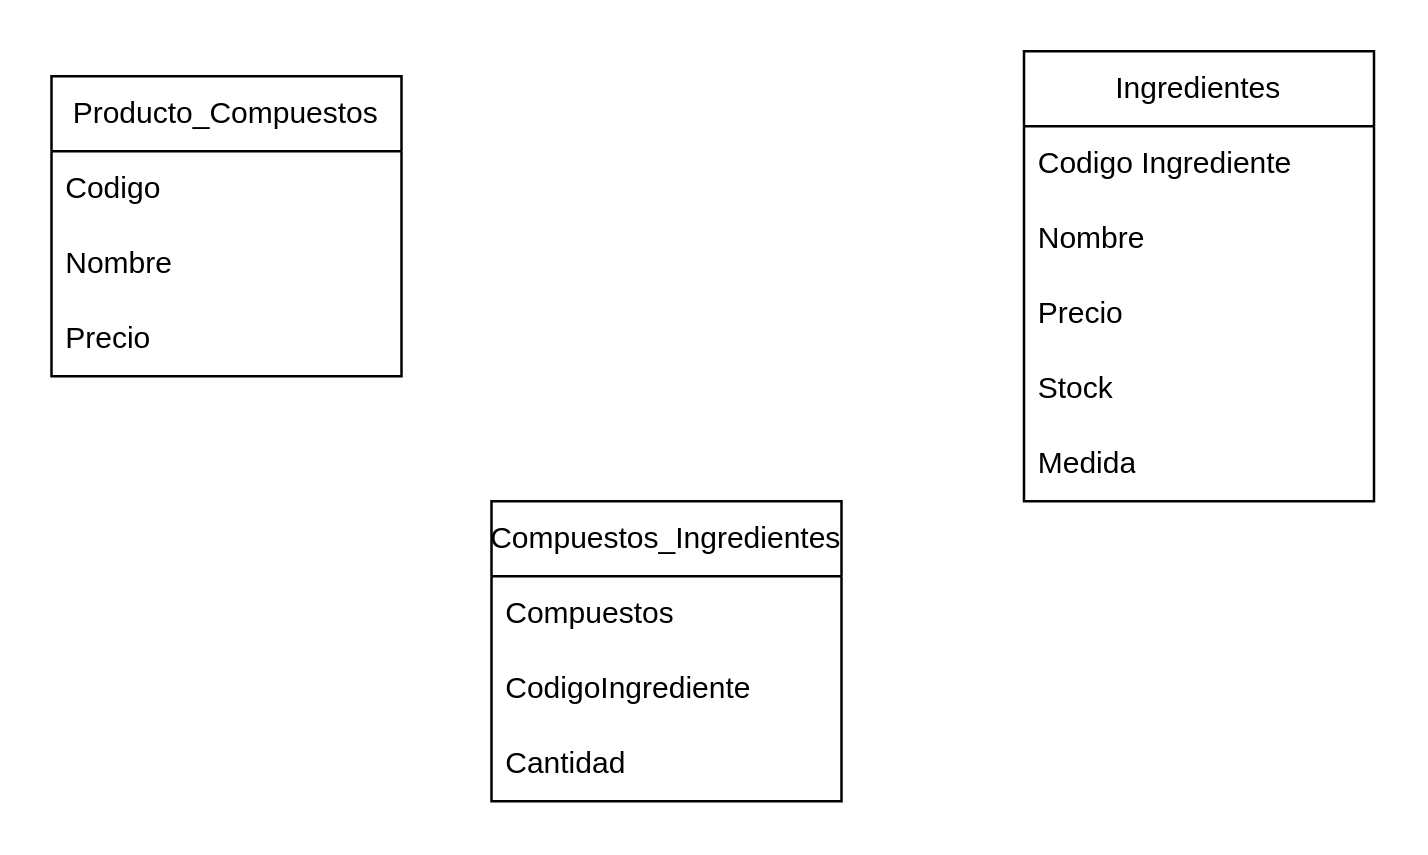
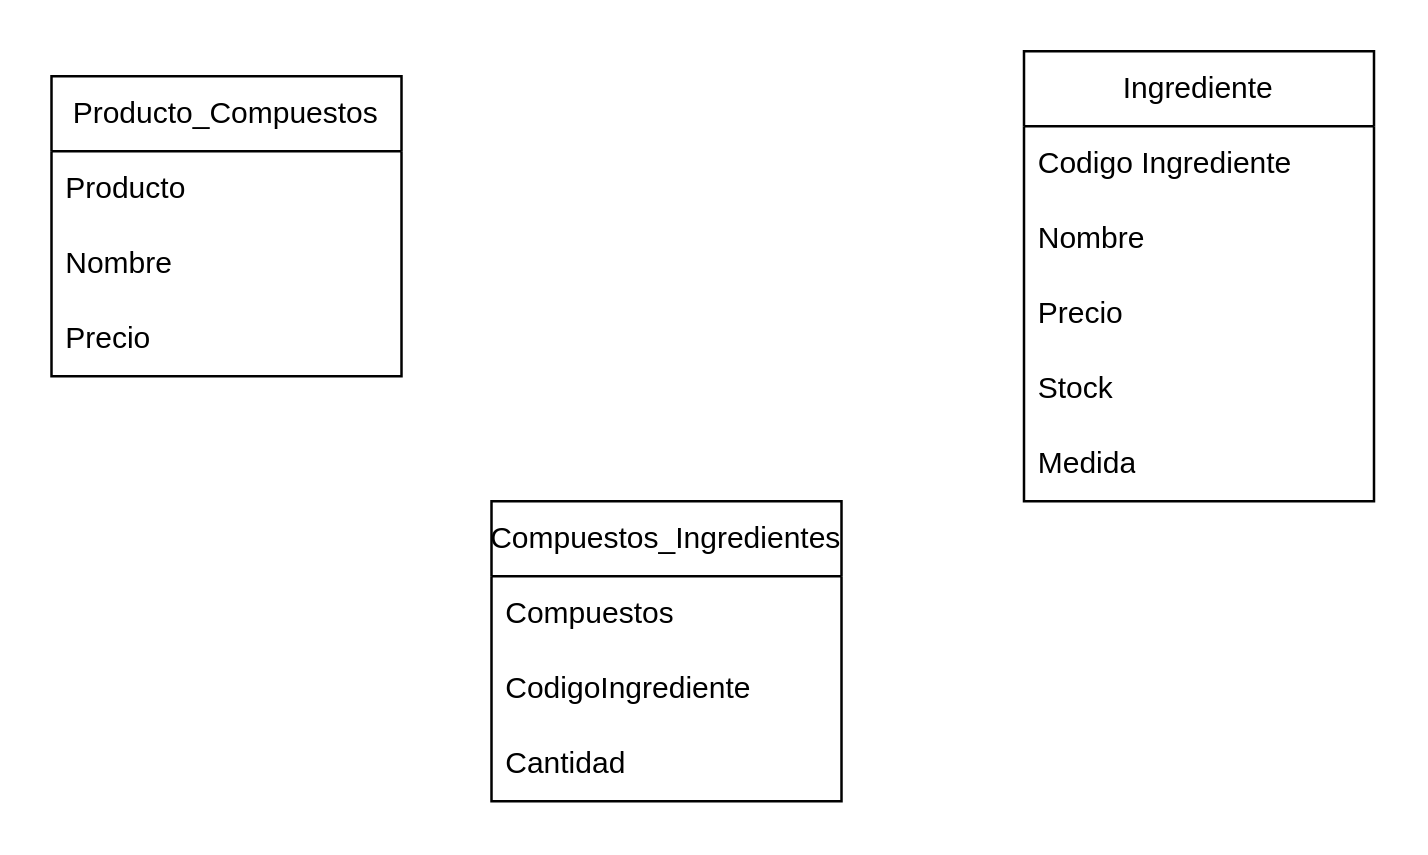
  <mxCell id="0" />
  <mxCell id="1" parent="0" />
  <mxCell id="2" value="Producto_Compuestos" style="swimlane;fontStyle=0;childLayout=stackLayout;horizontal=1;startSize=30;horizontalStack=0;resizeParent=1;resizeParentMax=0;resizeLast=0;collapsible=1;marginBottom=0;whiteSpace=wrap;html=1;" vertex="1" parent="1"><mxGeometry x="20" y="30" width="140" height="120" as="geometry" /></mxCell>
- <mxCell id="3" value="Codigo" style="text;strokeColor=none;fillColor=none;align=left;verticalAlign=middle;spacingLeft=4;spacingRight=4;overflow=hidden;points=[[0,0.5],[1,0.5]];portConstraint=eastwest;rotatable=0;whiteSpace=wrap;html=1;" vertex="1" parent="2"><mxGeometry y="30" width="140" height="30" as="geometry" /></mxCell>
+ <mxCell id="3" value="Producto" style="text;strokeColor=none;fillColor=none;align=left;verticalAlign=middle;spacingLeft=4;spacingRight=4;overflow=hidden;points=[[0,0.5],[1,0.5]];portConstraint=eastwest;rotatable=0;whiteSpace=wrap;html=1;" vertex="1" parent="2"><mxGeometry y="30" width="140" height="30" as="geometry" /></mxCell>
  <mxCell id="4" value="Nombre" style="text;strokeColor=none;fillColor=none;align=left;verticalAlign=middle;spacingLeft=4;spacingRight=4;overflow=hidden;points=[[0,0.5],[1,0.5]];portConstraint=eastwest;rotatable=0;whiteSpace=wrap;html=1;" vertex="1" parent="2"><mxGeometry y="60" width="140" height="30" as="geometry" /></mxCell>
  <mxCell id="5" value="Precio" style="text;strokeColor=none;fillColor=none;align=left;verticalAlign=middle;spacingLeft=4;spacingRight=4;overflow=hidden;points=[[0,0.5],[1,0.5]];portConstraint=eastwest;rotatable=0;whiteSpace=wrap;html=1;" vertex="1" parent="2"><mxGeometry y="90" width="140" height="30" as="geometry" /></mxCell>
- <mxCell id="6" value="Ingredientes" style="swimlane;fontStyle=0;childLayout=stackLayout;horizontal=1;startSize=30;horizontalStack=0;resizeParent=1;resizeParentMax=0;resizeLast=0;collapsible=1;marginBottom=0;whiteSpace=wrap;html=1;" vertex="1" parent="1"><mxGeometry x="409" y="20" width="140" height="180" as="geometry" /></mxCell>
+ <mxCell id="6" value="Ingrediente" style="swimlane;fontStyle=0;childLayout=stackLayout;horizontal=1;startSize=30;horizontalStack=0;resizeParent=1;resizeParentMax=0;resizeLast=0;collapsible=1;marginBottom=0;whiteSpace=wrap;html=1;" vertex="1" parent="1"><mxGeometry x="409" y="20" width="140" height="180" as="geometry" /></mxCell>
  <mxCell id="7" value="Codigo Ingrediente" style="text;strokeColor=none;fillColor=none;align=left;verticalAlign=middle;spacingLeft=4;spacingRight=4;overflow=hidden;points=[[0,0.5],[1,0.5]];portConstraint=eastwest;rotatable=0;whiteSpace=wrap;html=1;" vertex="1" parent="6"><mxGeometry y="30" width="140" height="30" as="geometry" /></mxCell>
  <mxCell id="8" value="Nombre" style="text;strokeColor=none;fillColor=none;align=left;verticalAlign=middle;spacingLeft=4;spacingRight=4;overflow=hidden;points=[[0,0.5],[1,0.5]];portConstraint=eastwest;rotatable=0;whiteSpace=wrap;html=1;" vertex="1" parent="6"><mxGeometry y="60" width="140" height="30" as="geometry" /></mxCell>
  <mxCell id="9" value="Precio" style="text;strokeColor=none;fillColor=none;align=left;verticalAlign=middle;spacingLeft=4;spacingRight=4;overflow=hidden;points=[[0,0.5],[1,0.5]];portConstraint=eastwest;rotatable=0;whiteSpace=wrap;html=1;" vertex="1" parent="6"><mxGeometry y="90" width="140" height="30" as="geometry" /></mxCell>
  <mxCell id="10" value="Stock" style="text;strokeColor=none;fillColor=none;align=left;verticalAlign=middle;spacingLeft=4;spacingRight=4;overflow=hidden;points=[[0,0.5],[1,0.5]];portConstraint=eastwest;rotatable=0;whiteSpace=wrap;html=1;" vertex="1" parent="6"><mxGeometry y="120" width="140" height="30" as="geometry" /></mxCell>
  <mxCell id="11" value="Medida" style="text;strokeColor=none;fillColor=none;align=left;verticalAlign=middle;spacingLeft=4;spacingRight=4;overflow=hidden;points=[[0,0.5],[1,0.5]];portConstraint=eastwest;rotatable=0;whiteSpace=wrap;html=1;" vertex="1" parent="6"><mxGeometry y="150" width="140" height="30" as="geometry" /></mxCell>
  <mxCell id="12" value="Compuestos_Ingredientes" style="swimlane;fontStyle=0;childLayout=stackLayout;horizontal=1;startSize=30;horizontalStack=0;resizeParent=1;resizeParentMax=0;resizeLast=0;collapsible=1;marginBottom=0;whiteSpace=wrap;html=1;" vertex="1" parent="1"><mxGeometry x="196" y="200" width="140" height="120" as="geometry" /></mxCell>
  <mxCell id="13" value="Compuestos" style="text;strokeColor=none;fillColor=none;align=left;verticalAlign=middle;spacingLeft=4;spacingRight=4;overflow=hidden;points=[[0,0.5],[1,0.5]];portConstraint=eastwest;rotatable=0;whiteSpace=wrap;html=1;" vertex="1" parent="12"><mxGeometry y="30" width="140" height="30" as="geometry" /></mxCell>
  <mxCell id="14" value="CodigoIngrediente" style="text;strokeColor=none;fillColor=none;align=left;verticalAlign=middle;spacingLeft=4;spacingRight=4;overflow=hidden;points=[[0,0.5],[1,0.5]];portConstraint=eastwest;rotatable=0;whiteSpace=wrap;html=1;" vertex="1" parent="12"><mxGeometry y="60" width="140" height="30" as="geometry" /></mxCell>
  <mxCell id="15" value="Cantidad" style="text;strokeColor=none;fillColor=none;align=left;verticalAlign=middle;spacingLeft=4;spacingRight=4;overflow=hidden;points=[[0,0.5],[1,0.5]];portConstraint=eastwest;rotatable=0;whiteSpace=wrap;html=1;" vertex="1" parent="12"><mxGeometry y="90" width="140" height="30" as="geometry" /></mxCell>
